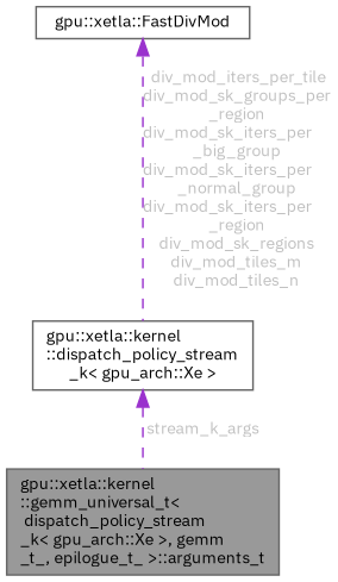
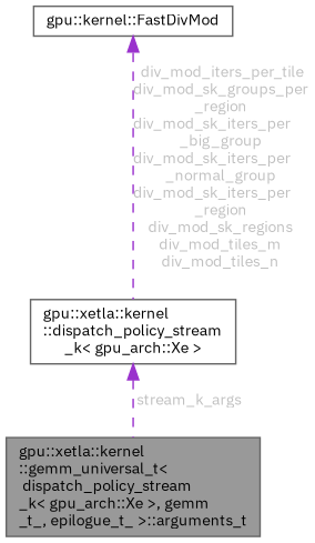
  digraph {
    fontname="IBM Plex Sans"
    node [color=gray40 fillcolor=white fontname="IBM Plex Sans" fontsize=10 shape=box style=filled]
    edge [color=darkorchid3 dir=back fontcolor=grey fontname="IBM Plex Sans" fontsize=10 labelfontname=Helvetica labelfontsize=10 style=dashed]
    n1 [fillcolor=grey60 fontcolor=black height=0.2 label="gpu::xetla::kernel\l::gemm_universal_t\<\l dispatch_policy_stream\l_k\< gpu_arch::Xe \>, gemm\l_t_, epilogue_t_ \>::arguments_t" width=0.4]
    n2 [height=0.2 label="gpu::xetla::kernel\l::dispatch_policy_stream\l_k\< gpu_arch::Xe \>" width=0.4]
-   n3 [height=0.2 label="gpu::xetla::FastDivMod" width=0.4]
+   n3 [height=0.2 label="gpu::kernel::FastDivMod" width=0.4]
    n2 -> n1 [label=" stream_k_args"]
    n3 -> n2 [label=" div_mod_iters_per_tile\ndiv_mod_sk_groups_per\l_region\ndiv_mod_sk_iters_per\l_big_group\ndiv_mod_sk_iters_per\l_normal_group\ndiv_mod_sk_iters_per\l_region\ndiv_mod_sk_regions\ndiv_mod_tiles_m\ndiv_mod_tiles_n"]
  }
